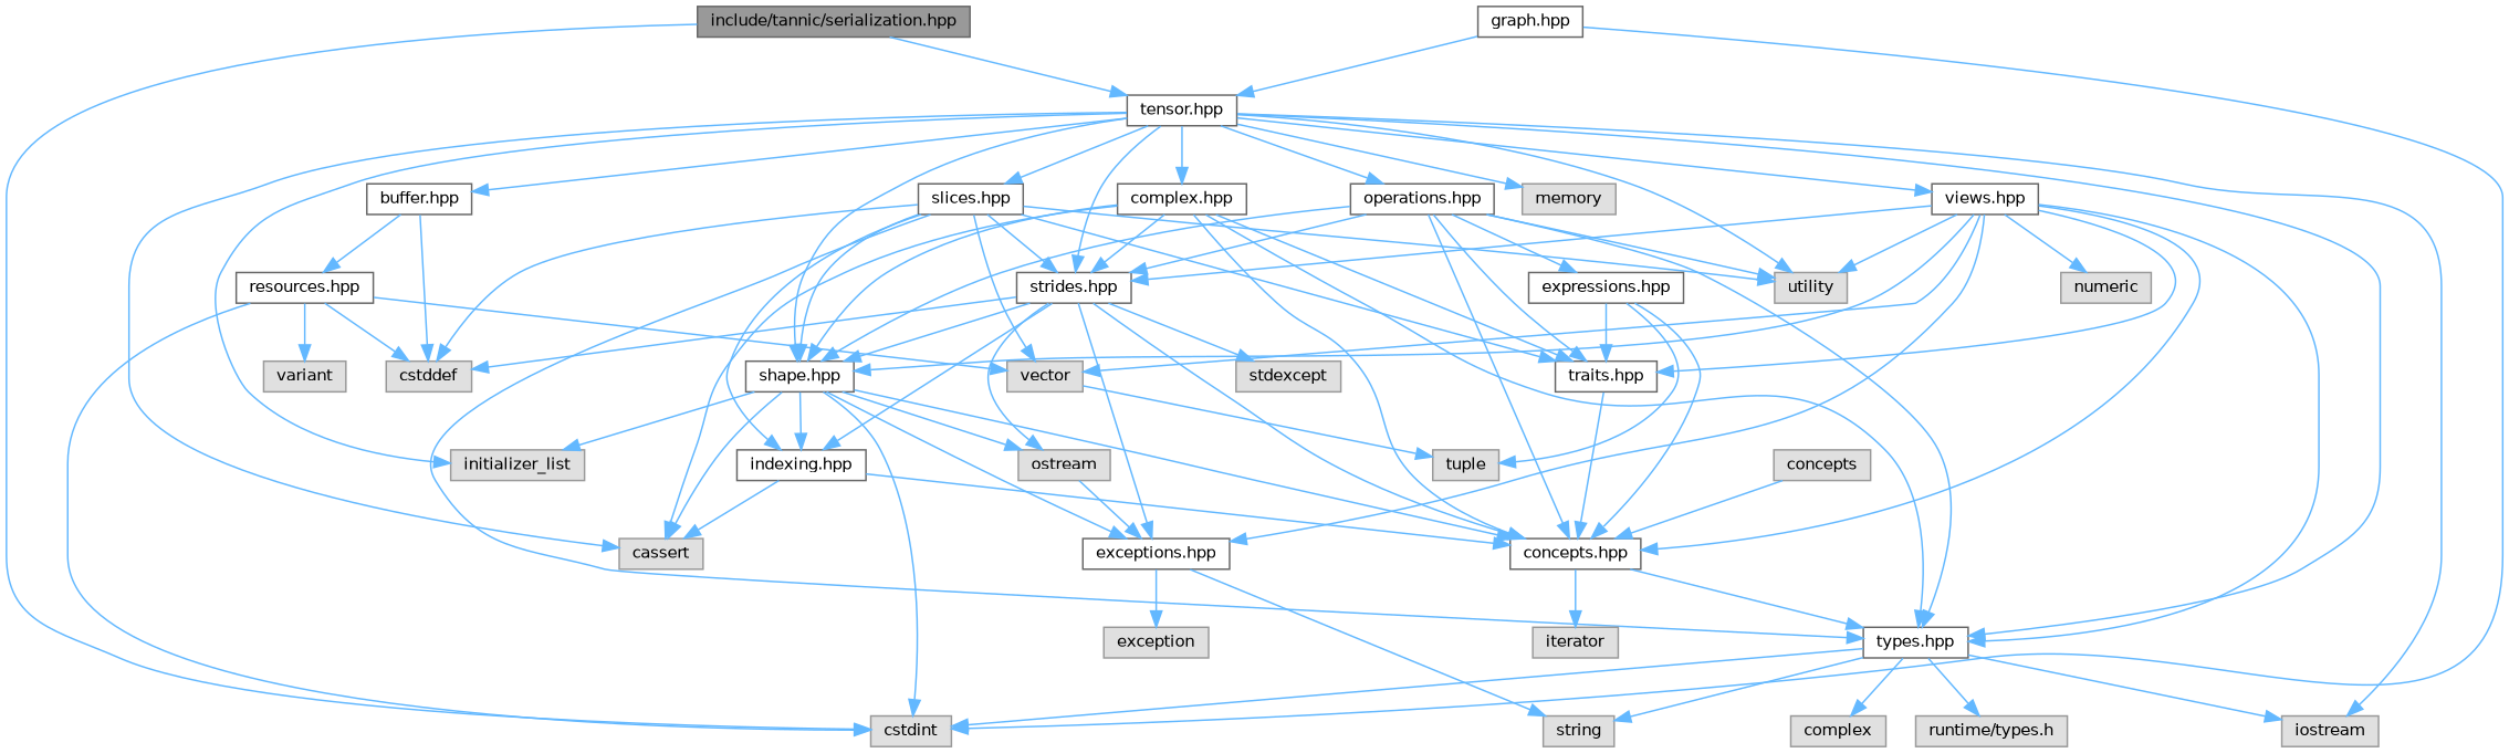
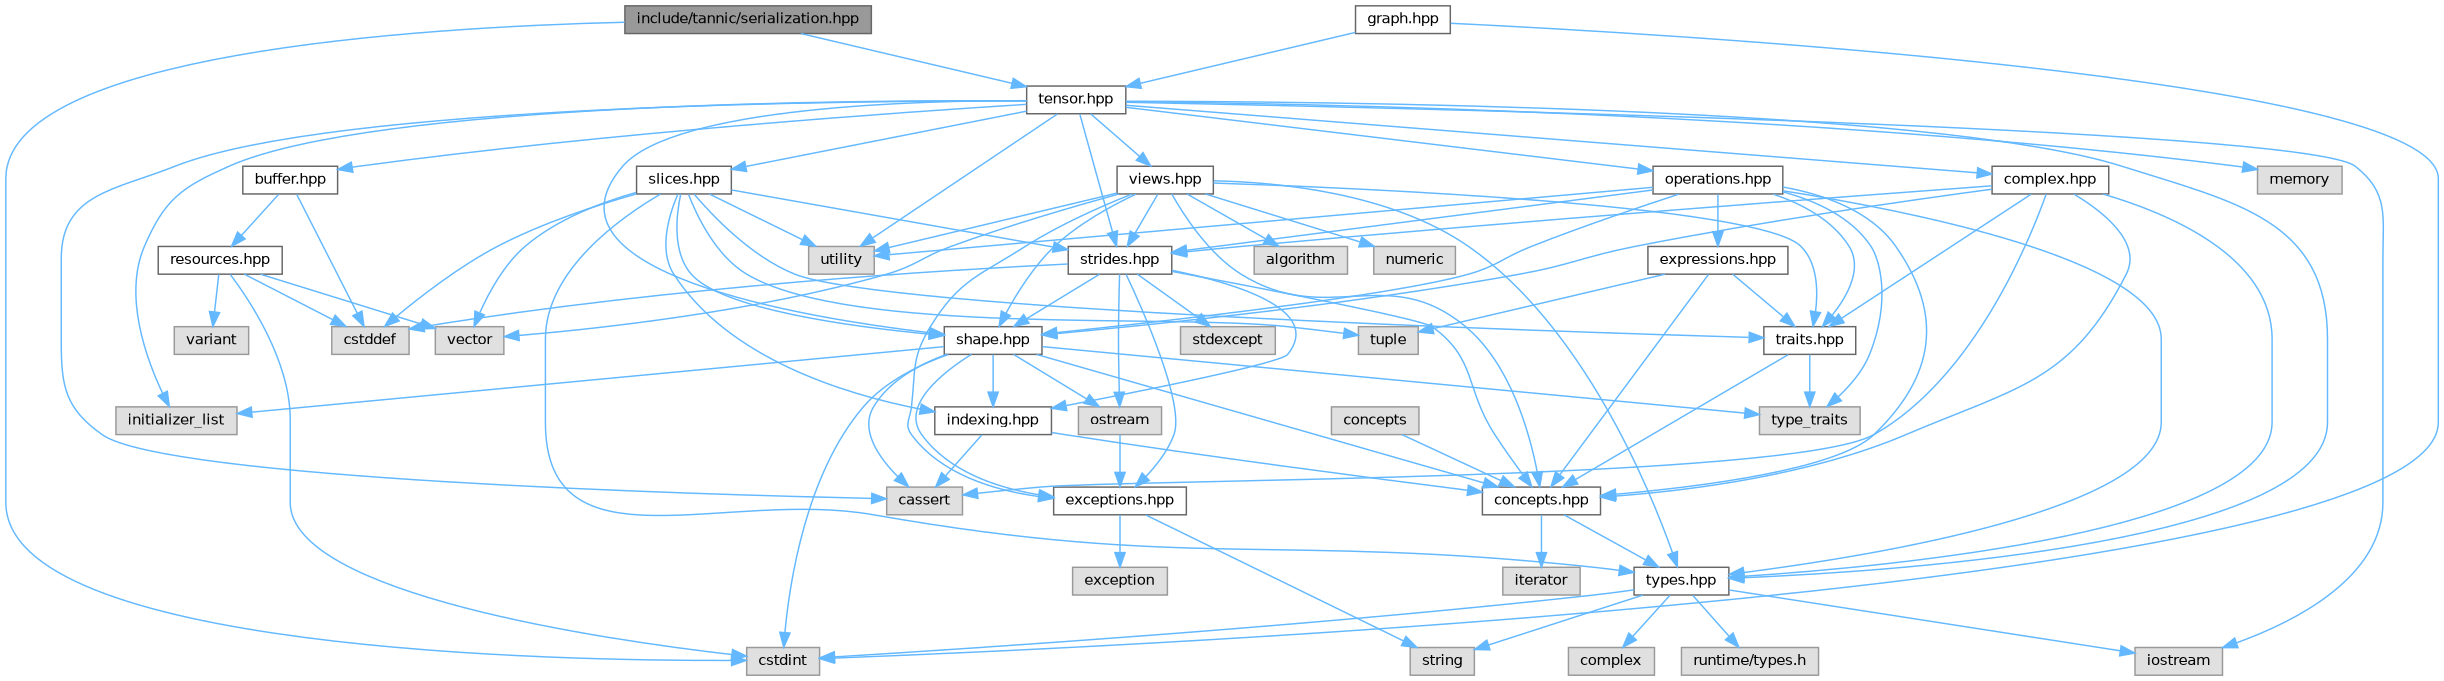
  digraph {
    node [color=grey60 fillcolor="#E0E0E0" fontname=Helvetica fontsize=10 shape=box style=filled]
    edge [color=steelblue1 fontname=Helvetica fontsize=10 labelfontname=Helvetica labelfontsize=10 style=solid]
    n1 [color=gray40 fillcolor=grey60 fontcolor=black height=0.2 label="include/tannic/serialization.hpp" width=0.4]
    n2 [height=0.2 label=cstdint width=0.4]
    n3 [color=grey40 fillcolor=white height=0.2 label="tensor.hpp" width=0.4]
    n4 [height=0.2 label=iostream width=0.4]
    n5 [height=0.2 label=memory width=0.4]
    n6 [height=0.2 label=cassert width=0.4]
    n7 [height=0.2 label=utility width=0.4]
    n8 [height=0.2 label=initializer_list width=0.4]
    n9 [color=grey40 fillcolor=white height=0.2 label="types.hpp" width=0.4]
    n10 [color=grey40 fillcolor=white height=0.2 label="shape.hpp" width=0.4]
    n11 [color=grey40 fillcolor=white height=0.2 label="strides.hpp" width=0.4]
    n12 [color=grey40 fillcolor=white height=0.2 label="buffer.hpp" width=0.4]
    n13 [color=grey40 fillcolor=white height=0.2 label="slices.hpp" width=0.4]
    n14 [color=grey40 fillcolor=white height=0.2 label="views.hpp" width=0.4]
    n15 [color=grey40 fillcolor=white height=0.2 label="operations.hpp" width=0.4]
    n16 [color=grey40 fillcolor=white height=0.2 label="complex.hpp" width=0.4]
    n17 [height=0.2 label=string width=0.4]
    n18 [height=0.2 label=complex width=0.4]
    n19 [height=0.2 label="runtime/types.h" width=0.4]
+   n20 [height=0.2 label=type_traits width=0.4]
    n21 [height=0.2 label=ostream width=0.4]
    n22 [color=grey40 fillcolor=white height=0.2 label="concepts.hpp" width=0.4]
    n23 [color=grey40 fillcolor=white height=0.2 label="indexing.hpp" width=0.4]
    n24 [color=grey40 fillcolor=white height=0.2 label="exceptions.hpp" width=0.4]
    n25 [height=0.2 label=cstddef width=0.4]
    n26 [height=0.2 label=stdexcept width=0.4]
    n27 [color=grey40 fillcolor=white height=0.2 label="resources.hpp" width=0.4]
    n28 [height=0.2 label=vector width=0.4]
    n29 [height=0.2 label=tuple width=0.4]
    n30 [color=grey40 fillcolor=white height=0.2 label="traits.hpp" width=0.4]
+   n31 [height=0.2 label=algorithm width=0.4]
    n32 [height=0.2 label=numeric width=0.4]
    n33 [color=grey40 fillcolor=white height=0.2 label="expressions.hpp" width=0.4]
    n34 [color=grey40 fillcolor=white height=0.2 label="graph.hpp" width=0.4]
    n35 [height=0.2 label=iterator width=0.4]
    n36 [height=0.2 label=exception width=0.4]
    n37 [height=0.2 label=concepts width=0.4]
    n38 [height=0.2 label=variant width=0.4]
    n1 -> n2
    n1 -> n3
    n3 -> n4
    n3 -> n5
    n3 -> n6
    n3 -> n7
    n3 -> n8
    n3 -> n9
    n3 -> n10
    n3 -> n11
    n3 -> n12
    n3 -> n13
    n3 -> n14
    n3 -> n15
    n3 -> n16
    n9 -> n2
    n9 -> n4
    n9 -> n17
    n9 -> n18
    n9 -> n19
    n10 -> n2
    n10 -> n6
    n10 -> n8
+   n10 -> n20
    n10 -> n21
    n10 -> n22
    n10 -> n23
    n10 -> n24
    n11 -> n10
    n11 -> n21
    n11 -> n22
    n11 -> n23
    n11 -> n24
    n11 -> n25
    n11 -> n26
    n12 -> n25
    n12 -> n27
    n13 -> n7
    n13 -> n9
    n13 -> n10
    n13 -> n11
    n13 -> n23
    n13 -> n25
    n13 -> n28
-   n28 -> n29
+   n13 -> n29
    n13 -> n30
    n14 -> n7
    n14 -> n9
    n14 -> n10
    n14 -> n11
    n14 -> n22
    n14 -> n24
    n14 -> n28
    n14 -> n30
+   n14 -> n31
    n14 -> n32
    n15 -> n7
    n15 -> n9
    n15 -> n10
    n15 -> n11
+   n15 -> n20
    n15 -> n22
    n15 -> n30
    n15 -> n33
    n16 -> n6
    n16 -> n9
    n16 -> n10
    n16 -> n11
    n16 -> n22
    n16 -> n30
    n21 -> n24
    n22 -> n9
    n22 -> n35
    n23 -> n6
    n23 -> n22
    n24 -> n17
    n24 -> n36
    n27 -> n2
    n27 -> n25
    n27 -> n28
    n27 -> n38
+   n30 -> n20
    n30 -> n22
    n33 -> n22
    n33 -> n29
    n33 -> n30
    n34 -> n2
    n34 -> n3
    n37 -> n22
  }
